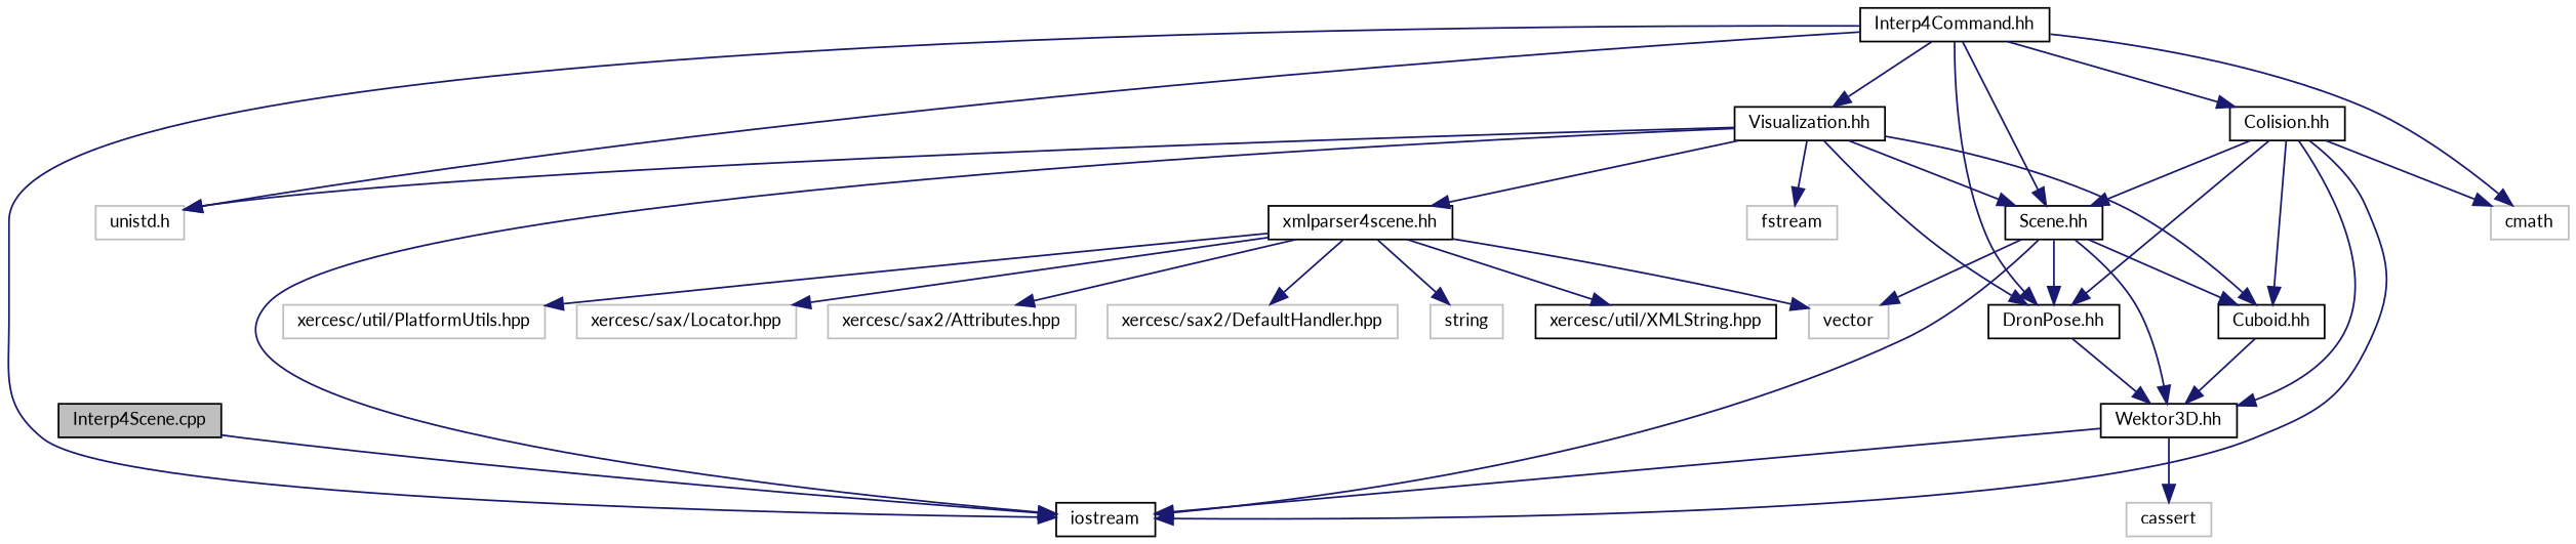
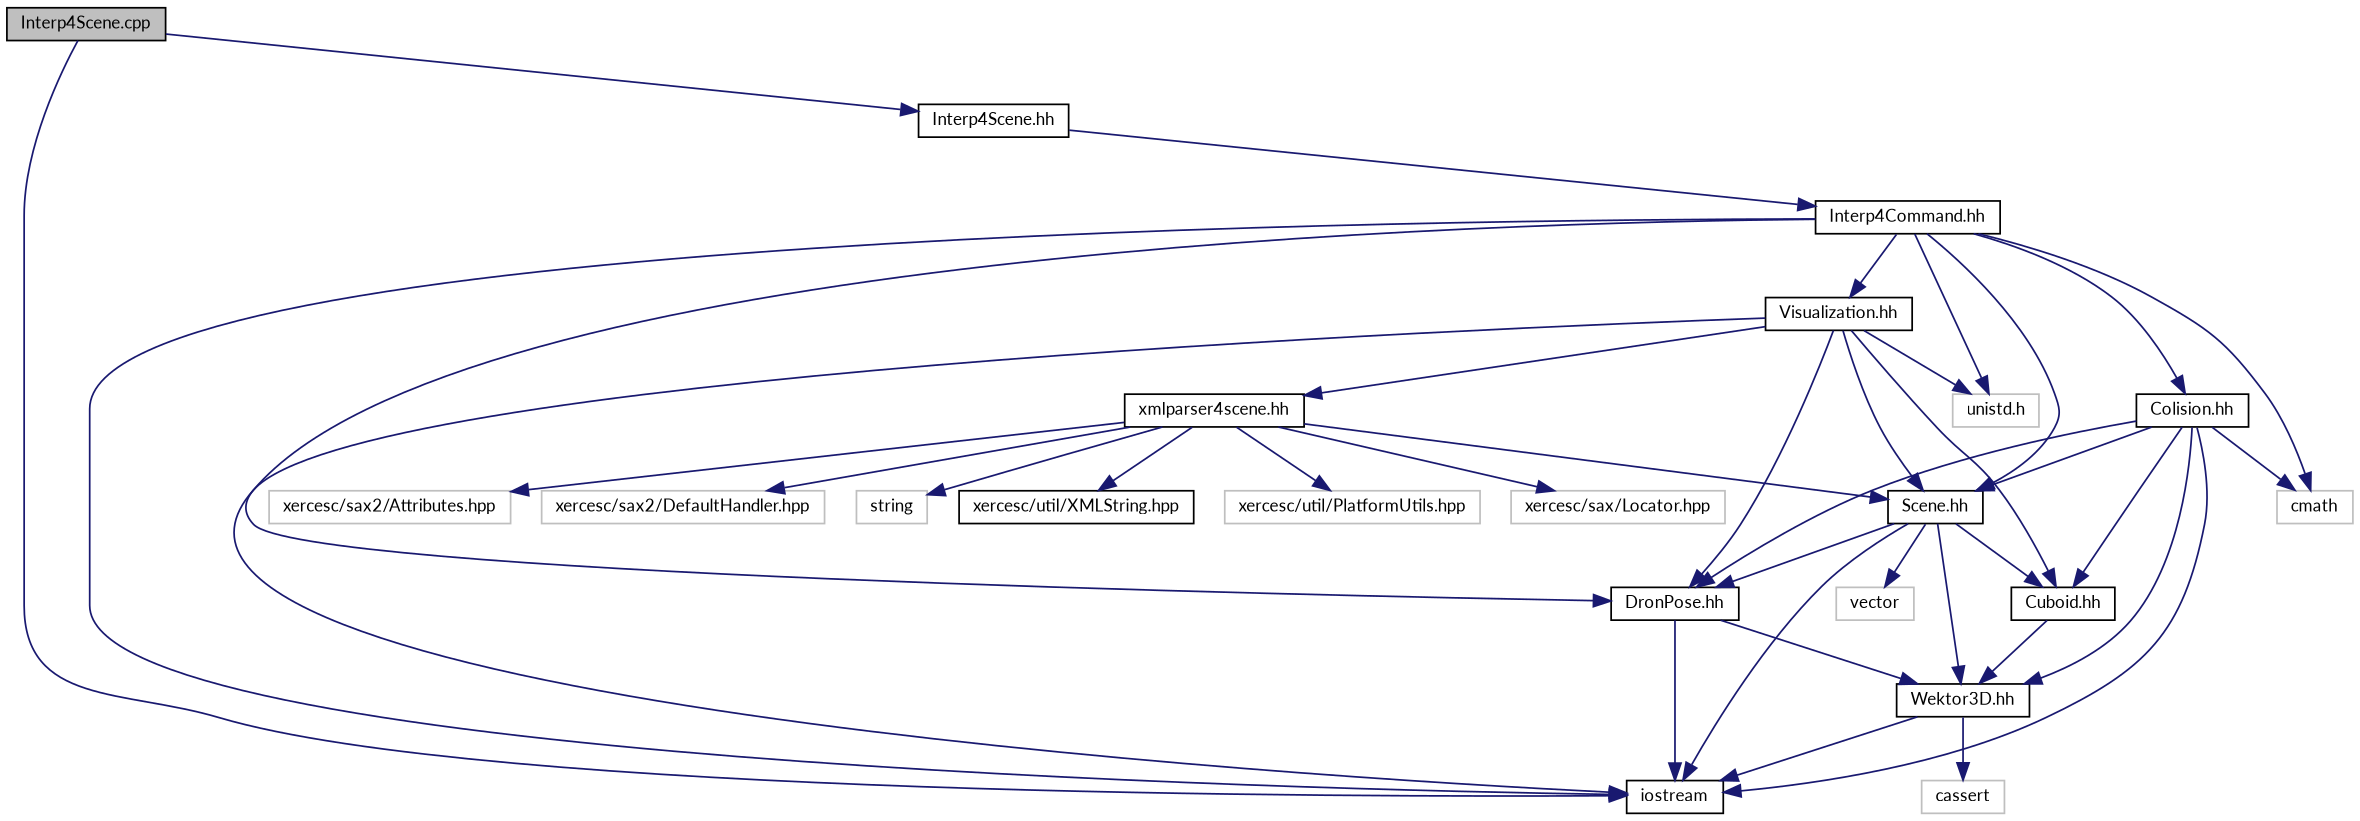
  digraph {
    fontname=Lato
    node [color=black fillcolor=white fontname=Lato fontsize=10 shape=record style=filled]
    edge [color=midnightblue fontname=Lato fontsize=10 labelfontname=FreeSans labelfontsize=10 style=solid]
    n1 [fillcolor=grey75 fontcolor=black height=0.2 label="Interp4Scene.cpp" width=0.4]
    n2 [height=0.2 label=iostream width=0.4]
+   n3 [height=0.2 label="Interp4Scene.hh" width=0.4]
    n4 [height=0.2 label="Interp4Command.hh" width=0.4]
    n5 [height=0.2 label="DronPose.hh" width=0.4]
    n6 [height=0.2 label="Visualization.hh" width=0.4]
    n7 [height=0.2 label="Scene.hh" width=0.4]
    n8 [color=grey75 height=0.2 label="unistd.h" width=0.4]
    n9 [height=0.2 label="Colision.hh" width=0.4]
    n10 [color=grey75 height=0.2 label=cmath width=0.4]
    n11 [height=0.2 label="Wektor3D.hh" width=0.4]
    n12 [height=0.2 label="Cuboid.hh" width=0.4]
    n13 [height=0.2 label="xmlparser4scene.hh" width=0.4]
-   n14 [color=grey75 height=0.2 label=fstream width=0.4]
    n15 [color=grey75 height=0.2 label=vector width=0.4]
    n16 [color=grey75 height=0.2 label=cassert width=0.4]
    n17 [height=0.2 label="xercesc/util/XMLString.hpp" width=0.4]
    n18 [color=grey75 height=0.2 label="xercesc/util/PlatformUtils.hpp" width=0.4]
    n19 [color=grey75 height=0.2 label="xercesc/sax/Locator.hpp" width=0.4]
    n20 [color=grey75 height=0.2 label="xercesc/sax2/Attributes.hpp" width=0.4]
    n21 [color=grey75 height=0.2 label="xercesc/sax2/DefaultHandler.hpp" width=0.4]
    n22 [color=grey75 height=0.2 label=string width=0.4]
    n1 -> n2
+   n1 -> n3
+   n3 -> n4
    n4 -> n2
    n4 -> n5
    n4 -> n6
    n4 -> n7
    n4 -> n8
    n4 -> n9
    n4 -> n10
+   n5 -> n2
    n5 -> n11
    n6 -> n2
    n6 -> n5
    n6 -> n7
    n6 -> n8
    n6 -> n12
    n6 -> n13
-   n6 -> n14
    n7 -> n2
    n7 -> n5
    n7 -> n11
    n7 -> n12
    n7 -> n15
    n9 -> n2
    n9 -> n5
    n9 -> n7
    n9 -> n10
    n9 -> n11
    n9 -> n12
    n11 -> n2
    n11 -> n16
    n12 -> n11
-   n13 -> n15
+   n13 -> n7
    n13 -> n17
    n13 -> n18
    n13 -> n19
    n13 -> n20
    n13 -> n21
    n13 -> n22
  }
